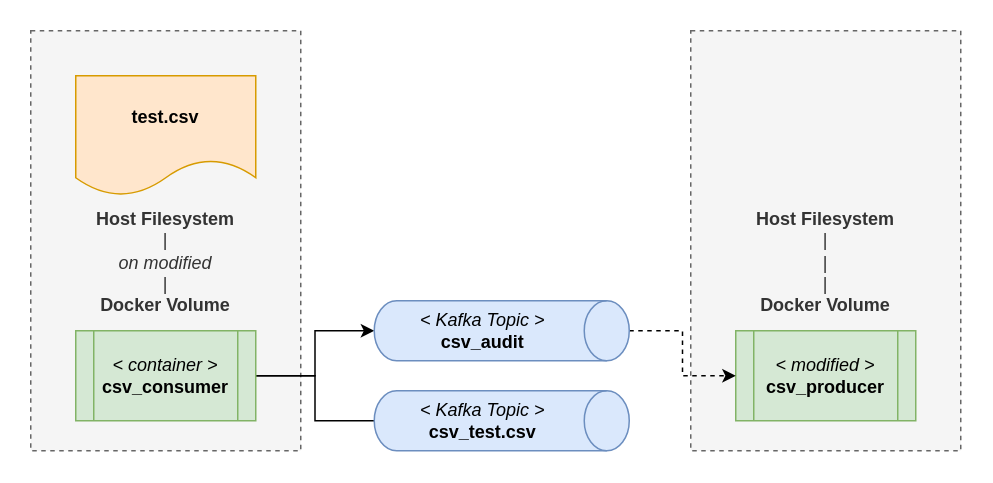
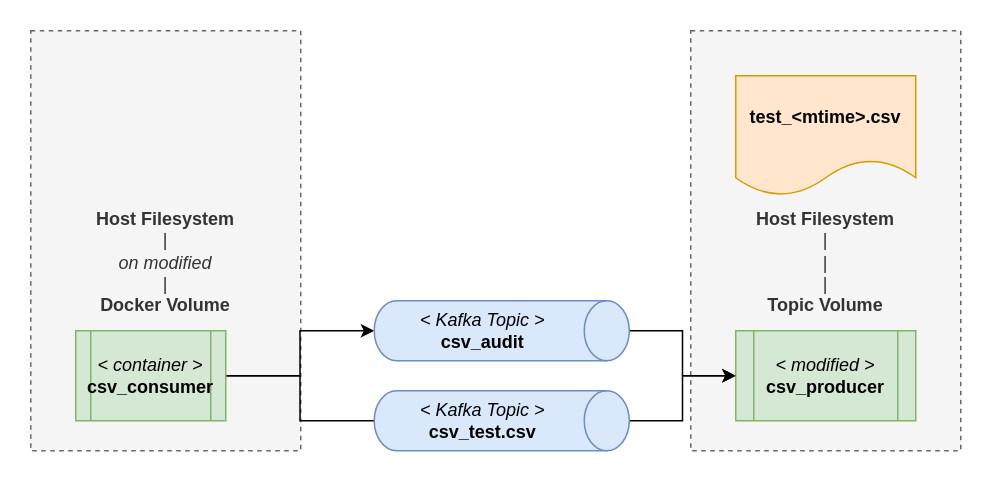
  <mxCell id="0" />
  <mxCell id="1" parent="0" />
- <mxCell id="2" value="&lt;br&gt;&lt;br&gt;&lt;b&gt;Host Filesystem&lt;/b&gt;&lt;br&gt;|&lt;br&gt;|&lt;br&gt;|&lt;br&gt;&lt;b&gt;Docker Volume&lt;/b&gt;" style="rounded=0;whiteSpace=wrap;html=1;dashed=1;fillColor=#f5f5f5;strokeColor=#666666;fontColor=#333333;" vertex="1" parent="1"><mxGeometry x="460" y="20" width="180" height="280" as="geometry" /></mxCell>
+ <mxCell id="2" value="&lt;br&gt;&lt;br&gt;&lt;b&gt;Host Filesystem&lt;/b&gt;&lt;br&gt;|&lt;br&gt;|&lt;br&gt;|&lt;br&gt;&lt;b&gt;Topic Volume&lt;/b&gt;" style="rounded=0;whiteSpace=wrap;html=1;dashed=1;fillColor=#f5f5f5;strokeColor=#666666;fontColor=#333333;" vertex="1" parent="1"><mxGeometry x="460" y="20" width="180" height="280" as="geometry" /></mxCell>
  <mxCell id="3" value="&lt;br&gt;&lt;br&gt;&lt;b&gt;Host Filesystem&lt;/b&gt;&lt;br&gt;|&lt;br&gt;&lt;i&gt;on modified&lt;/i&gt;&lt;br&gt;|&lt;br&gt;&lt;b&gt;Docker Volume&lt;/b&gt;" style="rounded=0;whiteSpace=wrap;html=1;dashed=1;fillColor=#f5f5f5;strokeColor=#666666;fontColor=#333333;" vertex="1" parent="1"><mxGeometry x="20" y="20" width="180" height="280" as="geometry" /></mxCell>
- <mxCell id="4" value="test.csv" style="shape=document;whiteSpace=wrap;html=1;boundedLbl=1;fontStyle=1;fillColor=#ffe6cc;strokeColor=#d79b00;" vertex="1" parent="1"><mxGeometry x="50" y="50" width="120" height="80" as="geometry" /></mxCell>
  <mxCell id="5" style="edgeStyle=orthogonalEdgeStyle;rounded=0;orthogonalLoop=1;jettySize=auto;html=1;endArrow=none;" edge="1" parent="1" source="7" target="9"><mxGeometry relative="1" as="geometry" /></mxCell>
  <mxCell id="6" style="edgeStyle=orthogonalEdgeStyle;rounded=0;orthogonalLoop=1;jettySize=auto;html=1;" edge="1" parent="1" source="7" target="13"><mxGeometry relative="1" as="geometry" /></mxCell>
- <mxCell id="7" value="&lt;i&gt;&amp;lt; container &amp;gt;&lt;/i&gt;&lt;br&gt;&lt;b&gt;csv_consumer&lt;/b&gt;" style="shape=process;whiteSpace=wrap;html=1;backgroundOutline=1;fillColor=#d5e8d4;strokeColor=#82b366;" vertex="1" parent="1"><mxGeometry x="50" y="220" width="120" height="60" as="geometry" /></mxCell>
+ <mxCell id="7" value="&lt;i&gt;&amp;lt; container &amp;gt;&lt;/i&gt;&lt;br&gt;&lt;b&gt;csv_consumer&lt;/b&gt;" style="shape=process;whiteSpace=wrap;html=1;backgroundOutline=1;fillColor=#d5e8d4;strokeColor=#82b366;" vertex="1" parent="1"><mxGeometry x="50" y="220" width="100" height="60" as="geometry" /></mxCell>
+ <mxCell id="8" style="edgeStyle=orthogonalEdgeStyle;rounded=0;orthogonalLoop=1;jettySize=auto;html=1;" edge="1" parent="1" source="9" target="11"><mxGeometry relative="1" as="geometry" /></mxCell>
  <mxCell id="9" value="&lt;span style=&quot;&quot;&gt;&lt;i&gt;&amp;lt; Kafka Topic &amp;gt;&lt;/i&gt;&lt;br&gt;&lt;b&gt;csv_test.csv&lt;/b&gt;&lt;br&gt;&lt;/span&gt;" style="shape=cylinder3;whiteSpace=wrap;html=1;boundedLbl=1;backgroundOutline=1;size=15;rotation=0;direction=south;fillColor=#dae8fc;strokeColor=#6c8ebf;labelBackgroundColor=none;" vertex="1" parent="1"><mxGeometry x="249" y="260" width="170" height="40" as="geometry" /></mxCell>
+ <mxCell id="10" value="test_&amp;lt;mtime&amp;gt;.csv" style="shape=document;whiteSpace=wrap;html=1;boundedLbl=1;fontStyle=1;fillColor=#ffe6cc;strokeColor=#d79b00;" vertex="1" parent="1"><mxGeometry x="490" y="50" width="120" height="80" as="geometry" /></mxCell>
  <mxCell id="11" value="&lt;i&gt;&amp;lt; modified &amp;gt;&lt;/i&gt;&lt;br&gt;&lt;b&gt;csv_producer&lt;/b&gt;" style="shape=process;whiteSpace=wrap;html=1;backgroundOutline=1;fillColor=#d5e8d4;strokeColor=#82b366;" vertex="1" parent="1"><mxGeometry x="490" y="220" width="120" height="60" as="geometry" /></mxCell>
- <mxCell id="12" style="edgeStyle=orthogonalEdgeStyle;rounded=0;orthogonalLoop=1;jettySize=auto;html=1;dashed=1;" edge="1" parent="1" source="13" target="11"><mxGeometry relative="1" as="geometry" /></mxCell>
+ <mxCell id="12" style="edgeStyle=orthogonalEdgeStyle;rounded=0;orthogonalLoop=1;jettySize=auto;html=1;" edge="1" parent="1" source="13" target="11"><mxGeometry relative="1" as="geometry" /></mxCell>
  <mxCell id="13" value="&lt;span style=&quot;&quot;&gt;&lt;i&gt;&amp;lt; Kafka Topic &amp;gt;&lt;/i&gt;&lt;br&gt;&lt;b&gt;csv_audit&lt;/b&gt;&lt;br&gt;&lt;/span&gt;" style="shape=cylinder3;whiteSpace=wrap;html=1;boundedLbl=1;backgroundOutline=1;size=15;rotation=0;direction=south;fillColor=#dae8fc;strokeColor=#6c8ebf;labelBackgroundColor=none;" vertex="1" parent="1"><mxGeometry x="249" y="200" width="170" height="40" as="geometry" /></mxCell>
